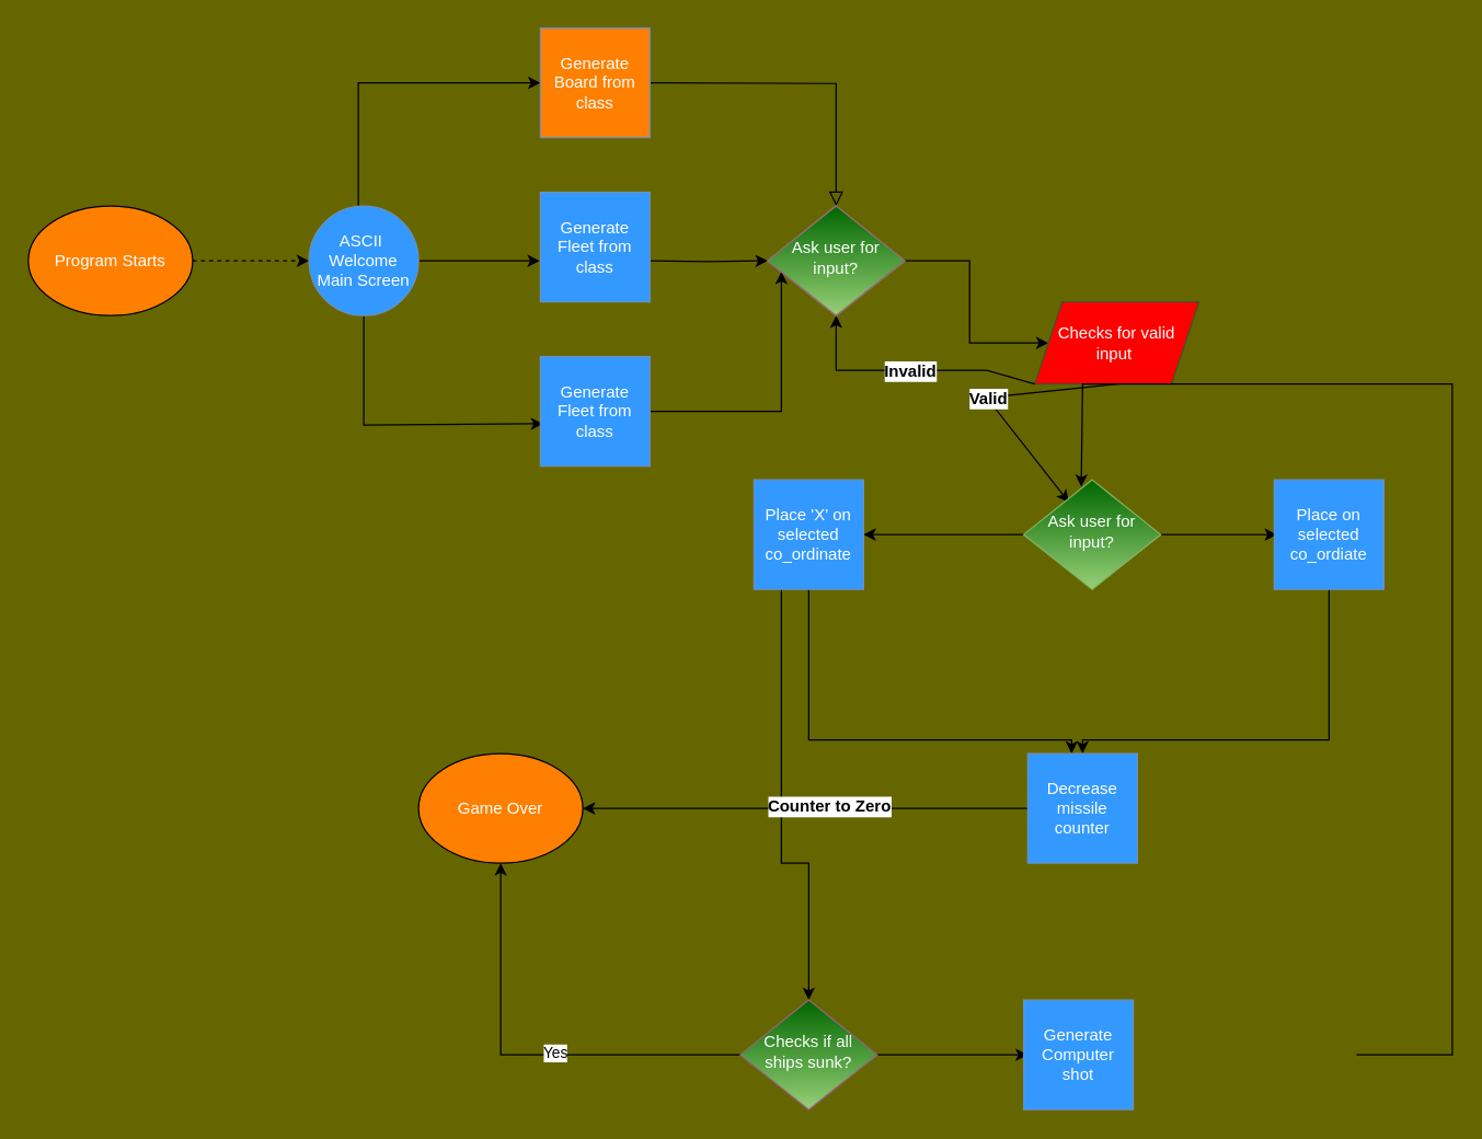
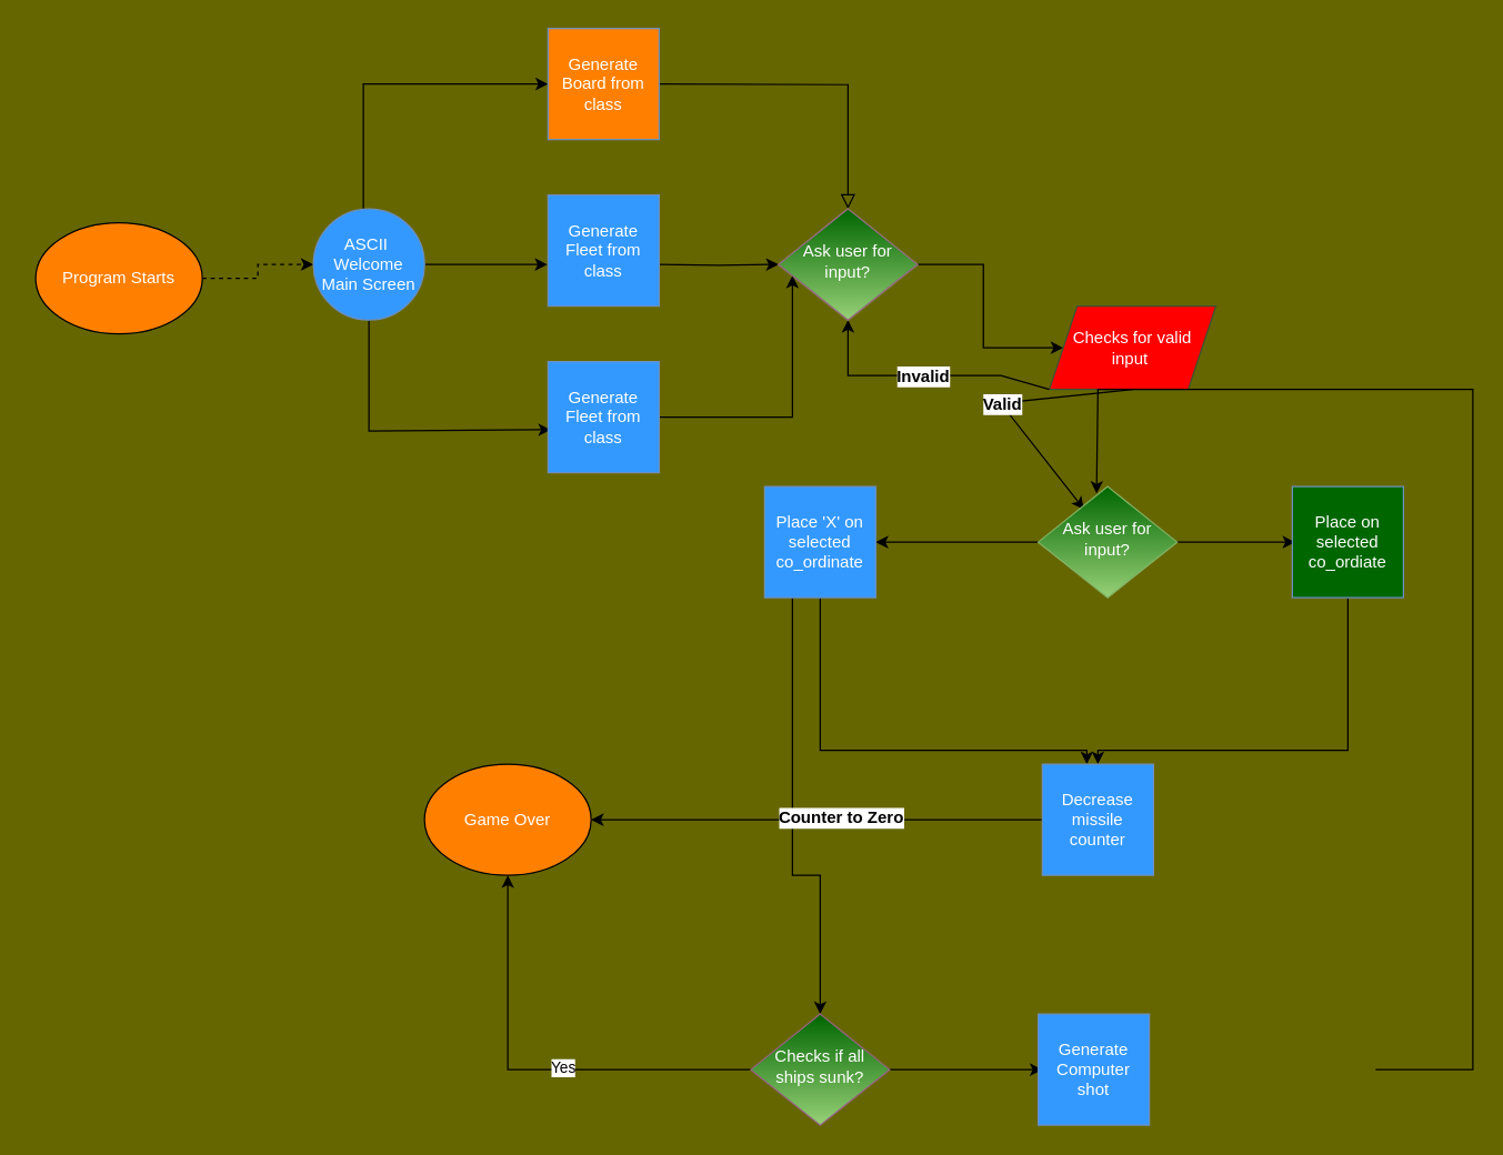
  <mxCell id="0" />
  <mxCell id="1" parent="0" />
  <mxCell id="2" value="" style="rounded=0;html=1;jettySize=auto;orthogonalLoop=1;fontSize=11;endArrow=block;endFill=0;endSize=8;strokeWidth=1;shadow=0;labelBackgroundColor=none;edgeStyle=orthogonalEdgeStyle;exitX=1;exitY=0.5;exitDx=0;exitDy=0;" parent="1" target="4" edge="1"><mxGeometry relative="1" as="geometry"><mxPoint x="474" y="60" as="sourcePoint" /></mxGeometry></mxCell>
  <mxCell id="3" value="" style="edgeStyle=orthogonalEdgeStyle;rounded=0;orthogonalLoop=1;jettySize=auto;html=1;" edge="1" parent="1" source="4" target="7"><mxGeometry relative="1" as="geometry" /></mxCell>
  <mxCell id="4" value="Ask user for input?" style="rhombus;whiteSpace=wrap;html=1;shadow=0;fontFamily=Helvetica;fontSize=12;align=center;strokeWidth=1;spacing=6;spacingTop=-4;fillColor=#33FF33;strokeColor=#82B366;" parent="1" vertex="1"><mxGeometry x="560" y="150" width="100" height="80" as="geometry" /></mxCell>
  <mxCell id="5" style="edgeStyle=orthogonalEdgeStyle;rounded=0;orthogonalLoop=1;jettySize=auto;html=1;entryX=0;entryY=0.5;entryDx=0;entryDy=0;dashed=1;" edge="1" parent="1" source="6" target="12"><mxGeometry relative="1" as="geometry" /></mxCell>
- <mxCell id="6" value="&lt;font color=&quot;#ffffff&quot;&gt;Program Starts&lt;/font&gt;" style="ellipse;whiteSpace=wrap;html=1;fillColor=#FF8000;" vertex="1" parent="1"><mxGeometry y="150" width="120" height="80" as="geometry" x="20" /></mxCell>
+ <mxCell id="6" value="&lt;font color=&quot;#ffffff&quot;&gt;Program Starts&lt;/font&gt;" style="ellipse;whiteSpace=wrap;html=1;fillColor=#FF8000;" vertex="1" parent="1"><mxGeometry x="25" y="160" width="120" height="80" as="geometry" /></mxCell>
  <mxCell id="7" value="Checks for valid input&amp;nbsp;" style="shape=parallelogram;perimeter=parallelogramPerimeter;whiteSpace=wrap;html=1;fixedSize=1;fillColor=#FF0000;fontColor=#ffffff;strokeColor=#3A5431;" vertex="1" parent="1"><mxGeometry x="755" y="220" width="120" height="60" as="geometry" /></mxCell>
  <mxCell id="8" value="" style="edgeStyle=orthogonalEdgeStyle;rounded=0;orthogonalLoop=1;jettySize=auto;html=1;" edge="1" parent="1" target="4"><mxGeometry relative="1" as="geometry"><mxPoint x="473.5" y="190" as="sourcePoint" /></mxGeometry></mxCell>
  <mxCell id="9" style="edgeStyle=orthogonalEdgeStyle;rounded=0;orthogonalLoop=1;jettySize=auto;html=1;exitX=0.5;exitY=1;exitDx=0;exitDy=0;entryX=0.025;entryY=0.613;entryDx=0;entryDy=0;entryPerimeter=0;" edge="1" parent="1" source="12" target="31"><mxGeometry relative="1" as="geometry"><mxPoint x="390" y="310" as="targetPoint" /><mxPoint x="270" y="270" as="sourcePoint" /><Array as="points"><mxPoint x="265" y="310" /></Array></mxGeometry></mxCell>
  <mxCell id="10" style="edgeStyle=orthogonalEdgeStyle;rounded=0;orthogonalLoop=1;jettySize=auto;html=1;entryX=0;entryY=0.5;entryDx=0;entryDy=0;" edge="1" parent="1" source="12"><mxGeometry relative="1" as="geometry"><mxPoint x="394" y="60" as="targetPoint" /><Array as="points"><mxPoint x="261" y="60" /></Array></mxGeometry></mxCell>
  <mxCell id="11" style="edgeStyle=orthogonalEdgeStyle;rounded=0;orthogonalLoop=1;jettySize=auto;html=1;entryX=0;entryY=0.5;entryDx=0;entryDy=0;" edge="1" parent="1" source="12"><mxGeometry relative="1" as="geometry"><mxPoint x="393.5" y="190" as="targetPoint" /></mxGeometry></mxCell>
  <mxCell id="12" value="&lt;font color=&quot;#ffffff&quot;&gt;ASCII&amp;nbsp; Welcome Main Screen&lt;/font&gt;" style="ellipse;whiteSpace=wrap;html=1;aspect=fixed;fillColor=#3399FF;strokeColor=#6c8ebf;" vertex="1" parent="1"><mxGeometry x="225" y="150" width="80" height="80" as="geometry" /></mxCell>
  <mxCell id="13" style="edgeStyle=orthogonalEdgeStyle;rounded=0;orthogonalLoop=1;jettySize=auto;html=1;entryX=0.4;entryY=0;entryDx=0;entryDy=0;entryPerimeter=0;exitX=0.5;exitY=1;exitDx=0;exitDy=0;" edge="1" parent="1"><mxGeometry relative="1" as="geometry"><mxPoint x="782" y="550" as="targetPoint" /><mxPoint x="590" y="430" as="sourcePoint" /><Array as="points"><mxPoint x="590" y="540" /><mxPoint x="782" y="540" /></Array></mxGeometry></mxCell>
  <mxCell id="14" style="edgeStyle=orthogonalEdgeStyle;rounded=0;orthogonalLoop=1;jettySize=auto;html=1;exitX=0.25;exitY=1;exitDx=0;exitDy=0;entryX=0.5;entryY=0;entryDx=0;entryDy=0;" edge="1" parent="1"><mxGeometry relative="1" as="geometry"><mxPoint x="590" y="730" as="targetPoint" /><mxPoint x="570" y="430" as="sourcePoint" /><Array as="points"><mxPoint x="570" y="630" /><mxPoint x="590" y="630" /></Array></mxGeometry></mxCell>
  <mxCell id="15" style="edgeStyle=orthogonalEdgeStyle;rounded=0;orthogonalLoop=1;jettySize=auto;html=1;entryX=0.5;entryY=0;entryDx=0;entryDy=0;" edge="1" parent="1"><mxGeometry relative="1" as="geometry"><mxPoint x="790" y="550" as="targetPoint" /><mxPoint x="970" y="430" as="sourcePoint" /><Array as="points"><mxPoint x="970" y="540" /><mxPoint x="790" y="540" /></Array></mxGeometry></mxCell>
  <mxCell id="16" style="edgeStyle=orthogonalEdgeStyle;rounded=0;orthogonalLoop=1;jettySize=auto;html=1;entryX=0;entryY=0.5;entryDx=0;entryDy=0;" edge="1" parent="1"><mxGeometry relative="1" as="geometry"><mxPoint x="630" y="770" as="sourcePoint" /><mxPoint x="750" y="770" as="targetPoint" /></mxGeometry></mxCell>
  <mxCell id="17" style="edgeStyle=orthogonalEdgeStyle;rounded=0;orthogonalLoop=1;jettySize=auto;html=1;entryX=1;entryY=0.5;entryDx=0;entryDy=0;" edge="1" parent="1"><mxGeometry relative="1" as="geometry"><mxPoint x="750" y="390" as="sourcePoint" /><mxPoint x="630" y="390" as="targetPoint" /></mxGeometry></mxCell>
  <mxCell id="18" style="edgeStyle=orthogonalEdgeStyle;rounded=0;orthogonalLoop=1;jettySize=auto;html=1;entryX=0;entryY=0.5;entryDx=0;entryDy=0;" edge="1" parent="1"><mxGeometry relative="1" as="geometry"><mxPoint x="830" y="390" as="sourcePoint" /><mxPoint x="932" y="390" as="targetPoint" /></mxGeometry></mxCell>
  <mxCell id="19" style="edgeStyle=orthogonalEdgeStyle;rounded=0;orthogonalLoop=1;jettySize=auto;html=1;entryX=0.42;entryY=0.063;entryDx=0;entryDy=0;entryPerimeter=0;" edge="1" parent="1" target="34"><mxGeometry relative="1" as="geometry"><mxPoint x="790" y="350" as="targetPoint" /><mxPoint x="990" y="770" as="sourcePoint" /><Array as="points"><mxPoint x="1060" y="770" /><mxPoint x="1060" y="280" /><mxPoint x="790" y="280" /></Array></mxGeometry></mxCell>
  <mxCell id="20" value="" style="endArrow=classic;html=1;rounded=0;exitX=0;exitY=0.5;exitDx=0;exitDy=0;entryX=0.5;entryY=1;entryDx=0;entryDy=0;" edge="1" parent="1"><mxGeometry relative="1" as="geometry"><mxPoint x="550" y="770" as="sourcePoint" /><mxPoint x="365" y="630" as="targetPoint" /><Array as="points"><mxPoint x="365" y="770" /></Array></mxGeometry></mxCell>
  <mxCell id="21" value="Yes" style="edgeLabel;html=1;align=center;verticalAlign=middle;resizable=0;points=[];" vertex="1" connectable="0" parent="20"><mxGeometry x="-0.1" y="-2" relative="1" as="geometry"><mxPoint as="offset" /></mxGeometry></mxCell>
  <mxCell id="22" value="" style="endArrow=classic;html=1;rounded=0;exitX=0;exitY=0.5;exitDx=0;exitDy=0;entryX=1;entryY=0.5;entryDx=0;entryDy=0;" edge="1" parent="1"><mxGeometry relative="1" as="geometry"><mxPoint x="750" y="590" as="sourcePoint" /><mxPoint x="425" y="590" as="targetPoint" /><Array as="points"><mxPoint x="565" y="590" /></Array></mxGeometry></mxCell>
  <mxCell id="23" value="&lt;font style=&quot;font-size: 12px;&quot;&gt;&lt;b&gt;Counter to Zero&lt;/b&gt;&lt;/font&gt;" style="edgeLabel;html=1;align=center;verticalAlign=middle;resizable=0;points=[];" vertex="1" connectable="0" parent="22"><mxGeometry x="-0.1" y="-2" relative="1" as="geometry"><mxPoint as="offset" /></mxGeometry></mxCell>
  <mxCell id="24" value="" style="endArrow=classic;html=1;rounded=0;exitX=0.5;exitY=1;exitDx=0;exitDy=0;entryX=0.33;entryY=0.206;entryDx=0;entryDy=0;entryPerimeter=0;" edge="1" parent="1" source="7" target="34"><mxGeometry relative="1" as="geometry"><mxPoint x="490" y="510" as="sourcePoint" /><mxPoint x="773.529" y="366.471" as="targetPoint" /><Array as="points"><mxPoint x="720" y="290" /></Array></mxGeometry></mxCell>
  <mxCell id="25" value="&lt;font style=&quot;font-size: 12px;&quot;&gt;&lt;b&gt;Valid&lt;/b&gt;&lt;/font&gt;" style="edgeLabel;resizable=0;html=1;align=center;verticalAlign=middle;" connectable="0" vertex="1" parent="24"><mxGeometry relative="1" as="geometry" /></mxCell>
  <mxCell id="26" value="" style="endArrow=classic;html=1;rounded=0;entryX=0.5;entryY=1;entryDx=0;entryDy=0;exitX=0;exitY=1;exitDx=0;exitDy=0;" edge="1" parent="1" source="7" target="4"><mxGeometry relative="1" as="geometry"><mxPoint x="610" y="280" as="sourcePoint" /><mxPoint x="650" y="260" as="targetPoint" /><Array as="points"><mxPoint x="720" y="270" /><mxPoint x="670" y="270" /><mxPoint x="610" y="270" /></Array></mxGeometry></mxCell>
  <mxCell id="27" value="&lt;font style=&quot;font-size: 12px;&quot;&gt;&lt;b&gt;Invalid&lt;/b&gt;&lt;/font&gt;" style="edgeLabel;resizable=0;html=1;align=center;verticalAlign=middle;" connectable="0" vertex="1" parent="26"><mxGeometry relative="1" as="geometry" /></mxCell>
  <mxCell id="28" value="&lt;font color=&quot;#ffffff&quot;&gt;Generate Board from class&lt;/font&gt;" style="whiteSpace=wrap;html=1;aspect=fixed;fillColor=#ff8000;strokeColor=#6c8ebf;" vertex="1" parent="1"><mxGeometry x="394" y="20" width="80" height="80" as="geometry" /></mxCell>
  <mxCell id="29" value="&lt;font color=&quot;#ffffff&quot;&gt;Generate Fleet from class&lt;/font&gt;" style="whiteSpace=wrap;html=1;aspect=fixed;fillColor=#3399FF;strokeColor=#6c8ebf;" vertex="1" parent="1"><mxGeometry x="394" y="140" width="80" height="80" as="geometry" /></mxCell>
  <mxCell id="30" style="edgeStyle=orthogonalEdgeStyle;rounded=0;orthogonalLoop=1;jettySize=auto;html=1;" edge="1" parent="1" source="31" target="4"><mxGeometry relative="1" as="geometry"><mxPoint x="550" y="230" as="targetPoint" /><Array as="points"><mxPoint x="570" y="300" /></Array></mxGeometry></mxCell>
  <mxCell id="31" value="&lt;font color=&quot;#ffffff&quot;&gt;Generate Fleet from class&lt;/font&gt;" style="whiteSpace=wrap;html=1;aspect=fixed;fillColor=#3399FF;strokeColor=#6c8ebf;" vertex="1" parent="1"><mxGeometry x="394" y="260" width="80" height="80" as="geometry" /></mxCell>
  <mxCell id="32" value="&lt;font color=&quot;#ffffff&quot;&gt;Place 'X' on selected co_ordinate&lt;/font&gt;" style="whiteSpace=wrap;html=1;aspect=fixed;fillColor=#3399FF;strokeColor=#6c8ebf;" vertex="1" parent="1"><mxGeometry x="550" y="350" width="80" height="80" as="geometry" /></mxCell>
  <mxCell id="33" value="&lt;font color=&quot;#ffffff&quot;&gt;Ask user for input?&lt;/font&gt;" style="rhombus;whiteSpace=wrap;html=1;shadow=0;fontFamily=Helvetica;fontSize=12;align=center;strokeWidth=1;spacing=6;spacingTop=-4;fillColor=#006600;strokeColor=#996185;gradientColor=#97D077;" vertex="1" parent="1"><mxGeometry x="560" y="150" width="100" height="80" as="geometry" /></mxCell>
  <mxCell id="34" value="&lt;font color=&quot;#ffffff&quot;&gt;Ask user for input?&lt;/font&gt;" style="rhombus;whiteSpace=wrap;html=1;shadow=0;fontFamily=Helvetica;fontSize=12;align=center;strokeWidth=1;spacing=6;spacingTop=-4;fillColor=#006600;strokeColor=#82b366;gradientColor=#97d077;" vertex="1" parent="1"><mxGeometry x="747" y="350" width="100" height="80" as="geometry" /></mxCell>
- <mxCell id="35" value="&lt;font color=&quot;#ffffff&quot;&gt;Place on selected co_ordiate&lt;/font&gt;" style="whiteSpace=wrap;html=1;aspect=fixed;fillColor=#3399FF;strokeColor=#6c8ebf;" vertex="1" parent="1"><mxGeometry x="930" y="350" width="80" height="80" as="geometry" /></mxCell>
+ <mxCell id="35" value="&lt;font color=&quot;#ffffff&quot;&gt;Place on selected co_ordiate&lt;/font&gt;" style="whiteSpace=wrap;html=1;aspect=fixed;fillColor=#006600;strokeColor=#6c8ebf;" vertex="1" parent="1"><mxGeometry x="930" y="350" width="80" height="80" as="geometry" /></mxCell>
  <mxCell id="36" value="&lt;font color=&quot;#ffffff&quot;&gt;Game Over&lt;/font&gt;" style="ellipse;whiteSpace=wrap;html=1;fillColor=#FF8000;" vertex="1" parent="1"><mxGeometry x="305" y="550" width="120" height="80" as="geometry" /></mxCell>
  <mxCell id="37" value="&lt;font color=&quot;#ffffff&quot;&gt;Decrease missile counter&lt;/font&gt;" style="whiteSpace=wrap;html=1;aspect=fixed;fillColor=#3399FF;strokeColor=#6c8ebf;" vertex="1" parent="1"><mxGeometry x="750" y="550" width="80" height="80" as="geometry" /></mxCell>
  <mxCell id="38" value="&lt;font color=&quot;#ffffff&quot;&gt;Checks if all ships sunk?&lt;/font&gt;" style="rhombus;whiteSpace=wrap;html=1;shadow=0;fontFamily=Helvetica;fontSize=12;align=center;strokeWidth=1;spacing=6;spacingTop=-4;fillColor=#006600;strokeColor=#996185;gradientColor=#97D077;" vertex="1" parent="1"><mxGeometry x="540" y="730" width="100" height="80" as="geometry" /></mxCell>
  <mxCell id="39" value="&lt;font color=&quot;#ffffff&quot;&gt;Generate Computer shot&lt;/font&gt;" style="whiteSpace=wrap;html=1;aspect=fixed;fillColor=#3399FF;strokeColor=#6c8ebf;" vertex="1" parent="1"><mxGeometry x="747" y="730" width="80" height="80" as="geometry" /></mxCell>
